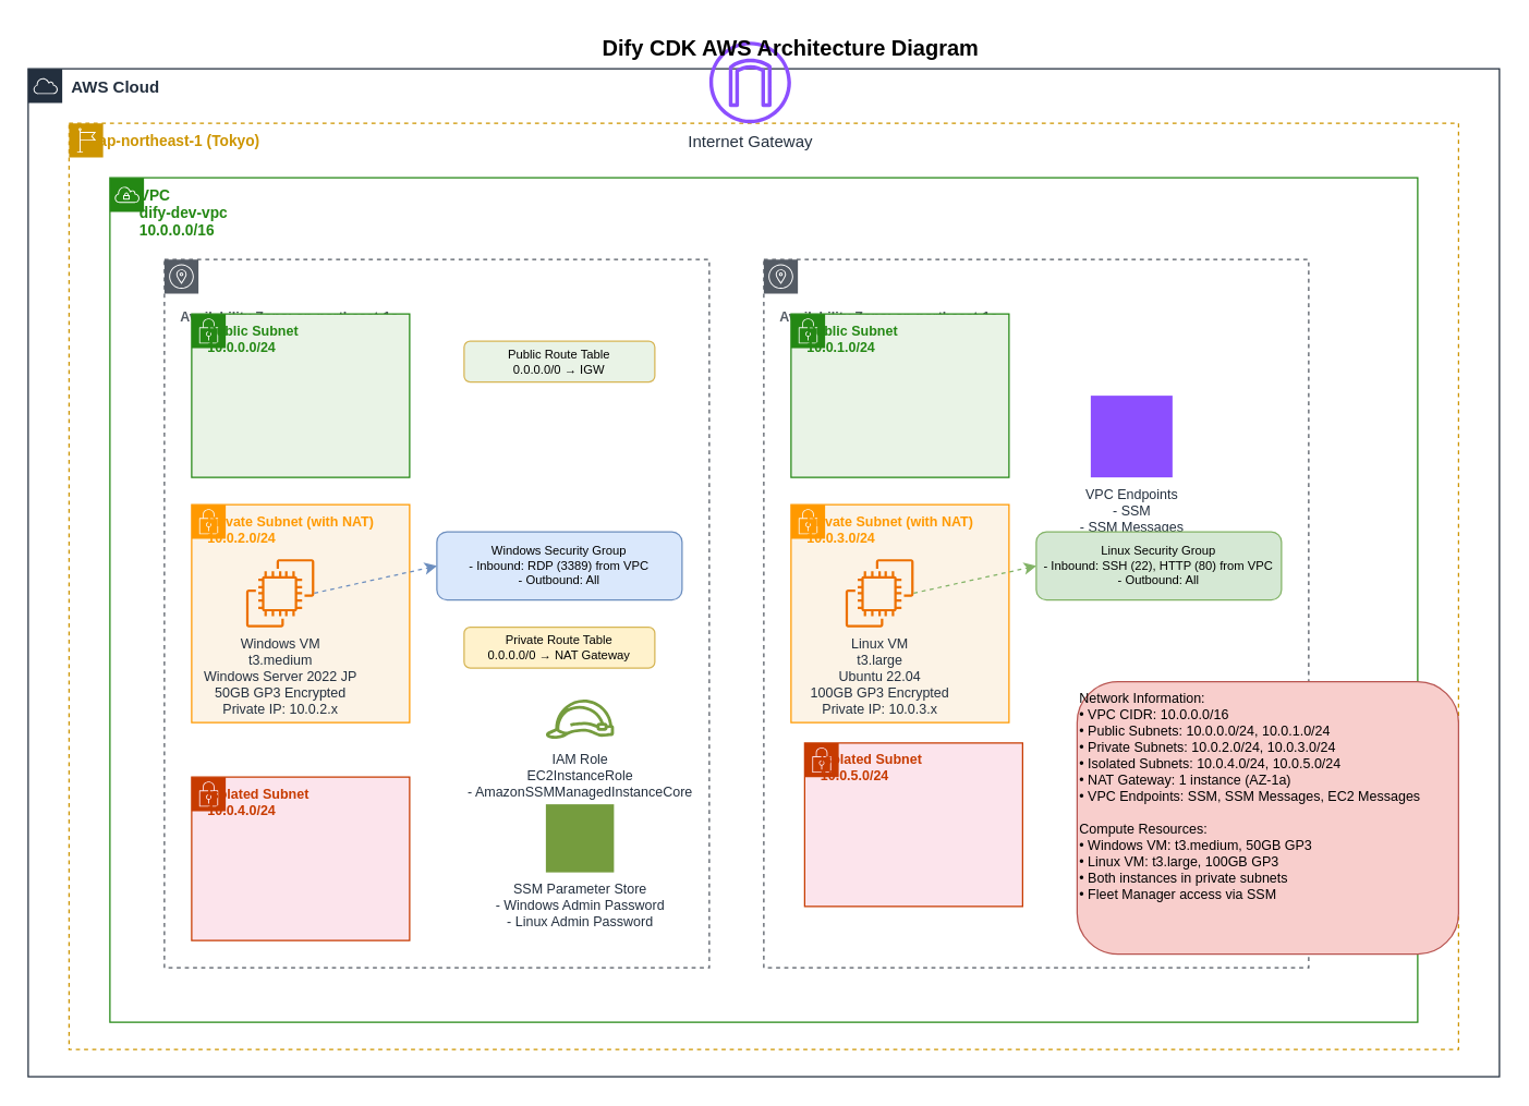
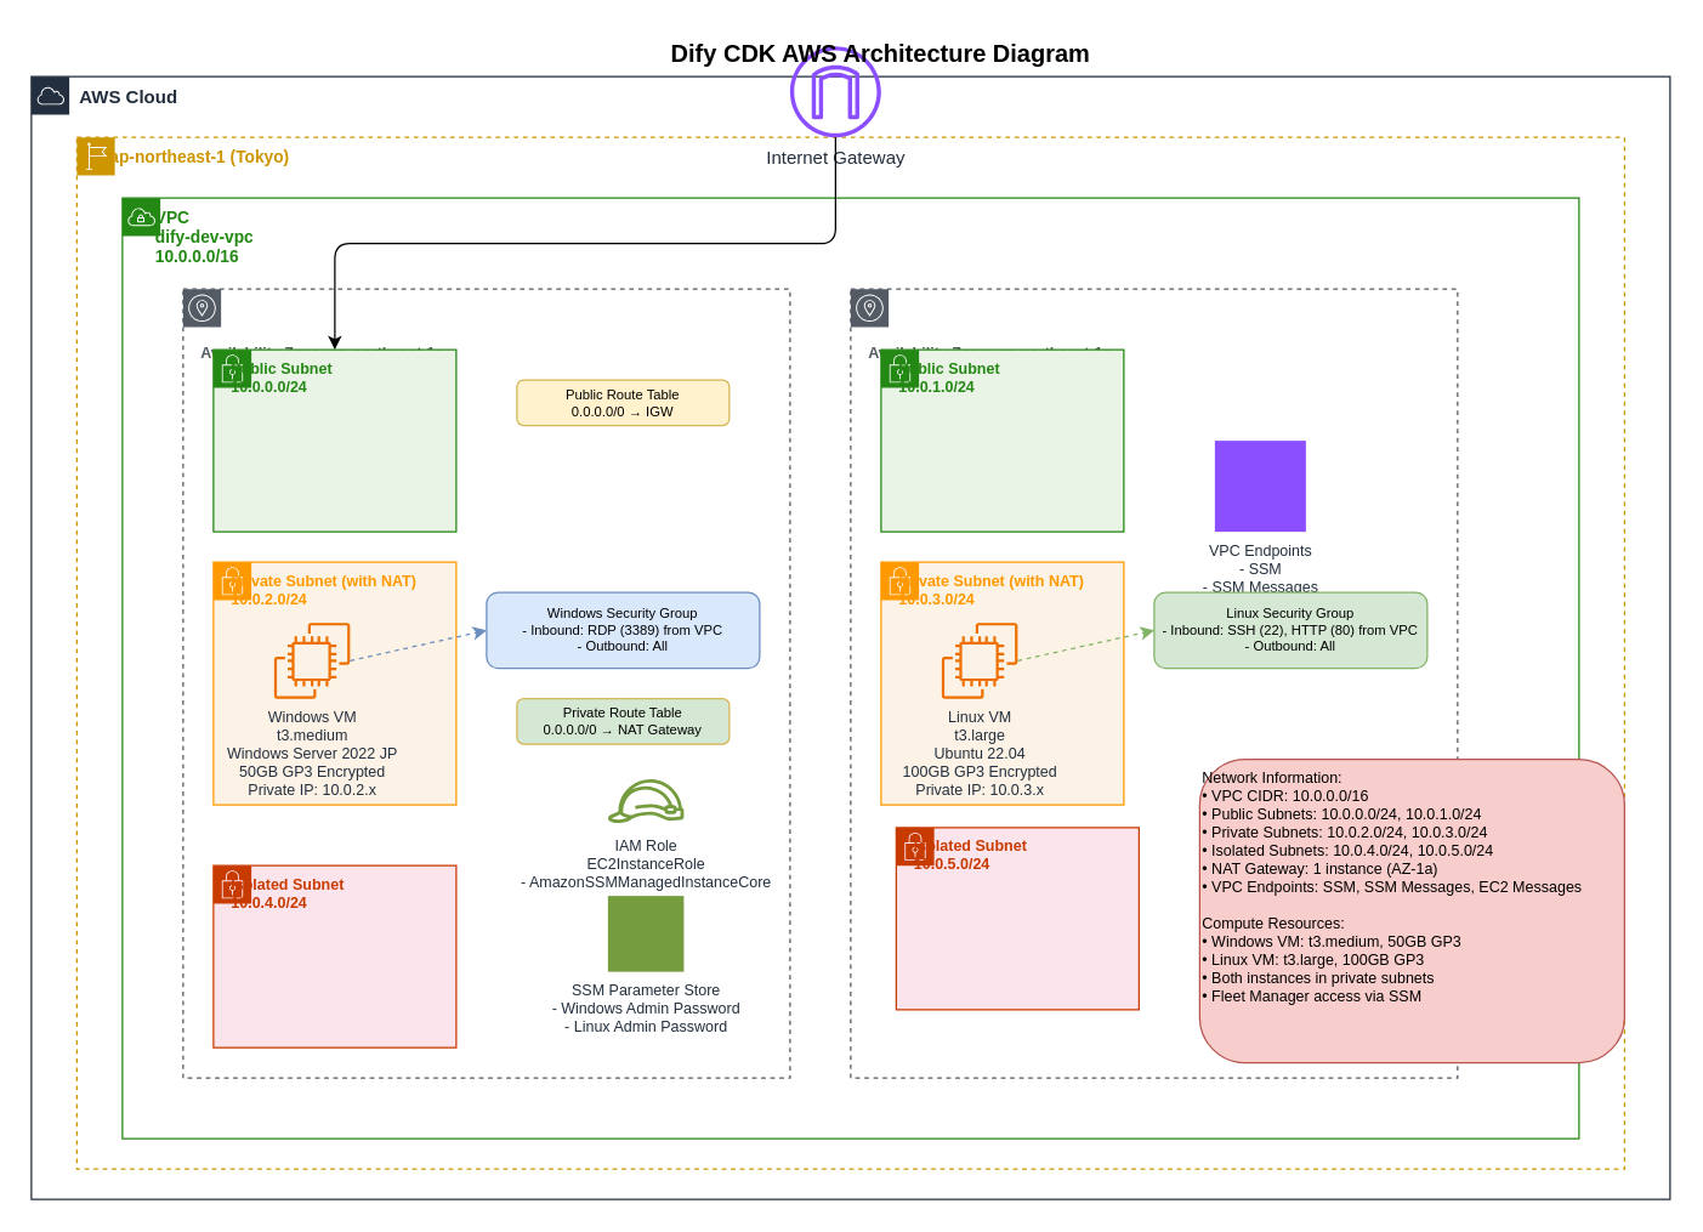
  <mxCell id="0" />
  <mxCell id="1" parent="0" />
  <mxCell id="2" value="AWS Cloud" style="sketch=0;outlineConnect=0;gradientColor=none;html=1;whiteSpace=wrap;fontSize=12;fontStyle=1;shape=mxgraph.aws4.group;grIcon=mxgraph.aws4.group_aws_cloud;strokeColor=#232F3E;fillColor=none;verticalAlign=top;align=left;spacingLeft=30;fontColor=#232F3E;dashed=0;" parent="1" vertex="1"><mxGeometry x="20" y="50" width="1080" height="740" as="geometry" /></mxCell>
  <mxCell id="3" value="ap-northeast-1 (Tokyo)" style="sketch=0;outlineConnect=0;gradientColor=none;html=1;whiteSpace=wrap;fontSize=11;fontStyle=1;shape=mxgraph.aws4.group;grIcon=mxgraph.aws4.group_region;strokeColor=#CD9500;fillColor=none;verticalAlign=top;align=left;spacingLeft=20;fontColor=#CD9500;dashed=1;" parent="1" vertex="1"><mxGeometry x="50" y="90" width="1020" height="680" as="geometry" /></mxCell>
  <mxCell id="4" value="VPC&#10;dify-dev-vpc&#10;10.0.0.0/16" style="sketch=0;outlineConnect=0;gradientColor=none;html=1;whiteSpace=wrap;fontSize=11;fontStyle=1;shape=mxgraph.aws4.group;grIcon=mxgraph.aws4.group_vpc;strokeColor=#248814;fillColor=none;verticalAlign=top;align=left;spacingLeft=20;fontColor=#248814;dashed=0;" parent="1" vertex="1"><mxGeometry x="80" y="130" width="960" height="620" as="geometry" /></mxCell>
  <mxCell id="5" value="Internet Gateway" style="sketch=0;outlineConnect=0;fontColor=#232F3E;gradientColor=none;fillColor=#8C4FFF;strokeColor=none;dashed=0;verticalLabelPosition=bottom;verticalAlign=top;align=center;html=1;fontSize=12;fontStyle=0;aspect=fixed;pointerEvents=1;shape=mxgraph.aws4.internet_gateway;" parent="1" vertex="1"><mxGeometry x="520" y="30" width="60" height="60" as="geometry" /></mxCell>
  <mxCell id="6" value="Availability Zone: ap-northeast-1a" style="sketch=0;outlineConnect=0;gradientColor=none;html=1;whiteSpace=wrap;fontSize=10;fontStyle=1;shape=mxgraph.aws4.group;grIcon=mxgraph.aws4.group_availability_zone;strokeColor=#545B64;fillColor=none;verticalAlign=top;spacingTop=30;align=left;spacingLeft=10;fontColor=#545B64;dashed=1;" parent="1" vertex="1"><mxGeometry x="120" y="190" width="400" height="520" as="geometry" /></mxCell>
  <mxCell id="7" value="Availability Zone: ap-northeast-1c" style="sketch=0;outlineConnect=0;gradientColor=none;html=1;whiteSpace=wrap;fontSize=10;fontStyle=1;shape=mxgraph.aws4.group;grIcon=mxgraph.aws4.group_availability_zone;strokeColor=#545B64;fillColor=none;verticalAlign=top;spacingTop=30;align=left;spacingLeft=10;fontColor=#545B64;dashed=1;" parent="1" vertex="1"><mxGeometry x="560" y="190" width="400" height="520" as="geometry" /></mxCell>
  <mxCell id="8" value="Public Subnet&#10;10.0.0.0/24" style="sketch=0;outlineConnect=0;gradientColor=none;html=1;whiteSpace=wrap;fontSize=10;fontStyle=1;shape=mxgraph.aws4.group;grIcon=mxgraph.aws4.group_security_group;strokeColor=#248814;fillColor=#E9F3E6;verticalAlign=top;align=left;spacingLeft=10;fontColor=#248814;dashed=0;" parent="1" vertex="1"><mxGeometry x="140" y="230" width="160" height="120" as="geometry" /></mxCell>
  <mxCell id="9" value="Public Subnet&#10;10.0.1.0/24" style="sketch=0;outlineConnect=0;gradientColor=none;html=1;whiteSpace=wrap;fontSize=10;fontStyle=1;shape=mxgraph.aws4.group;grIcon=mxgraph.aws4.group_security_group;strokeColor=#248814;fillColor=#E9F3E6;verticalAlign=top;align=left;spacingLeft=10;fontColor=#248814;dashed=0;" parent="1" vertex="1"><mxGeometry x="580" y="230" width="160" height="120" as="geometry" /></mxCell>
  <mxCell id="10" value="Private Subnet (with NAT)&#10;10.0.2.0/24" style="sketch=0;outlineConnect=0;gradientColor=none;html=1;whiteSpace=wrap;fontSize=10;fontStyle=1;shape=mxgraph.aws4.group;grIcon=mxgraph.aws4.group_security_group;strokeColor=#FF9900;fillColor=#FCF3E6;verticalAlign=top;align=left;spacingLeft=10;fontColor=#FF9900;dashed=0;" parent="1" vertex="1"><mxGeometry x="140" y="370" width="160" height="160" as="geometry" /></mxCell>
  <mxCell id="11" value="Private Subnet (with NAT)&#10;10.0.3.0/24" style="sketch=0;outlineConnect=0;gradientColor=none;html=1;whiteSpace=wrap;fontSize=10;fontStyle=1;shape=mxgraph.aws4.group;grIcon=mxgraph.aws4.group_security_group;strokeColor=#FF9900;fillColor=#FCF3E6;verticalAlign=top;align=left;spacingLeft=10;fontColor=#FF9900;dashed=0;" parent="1" vertex="1"><mxGeometry x="580" y="370" width="160" height="160" as="geometry" /></mxCell>
  <mxCell id="12" value="Isolated Subnet&#10;10.0.4.0/24" style="sketch=0;outlineConnect=0;gradientColor=none;html=1;whiteSpace=wrap;fontSize=10;fontStyle=1;shape=mxgraph.aws4.group;grIcon=mxgraph.aws4.group_security_group;strokeColor=#C73B00;fillColor=#FCE4EC;verticalAlign=top;align=left;spacingLeft=10;fontColor=#C73B00;dashed=0;" parent="1" vertex="1"><mxGeometry x="140" y="570" width="160" height="120" as="geometry" /></mxCell>
  <mxCell id="13" value="Isolated Subnet&#10;10.0.5.0/24" style="sketch=0;outlineConnect=0;gradientColor=none;html=1;whiteSpace=wrap;fontSize=10;fontStyle=1;shape=mxgraph.aws4.group;grIcon=mxgraph.aws4.group_security_group;strokeColor=#C73B00;fillColor=#FCE4EC;verticalAlign=top;align=left;spacingLeft=10;fontColor=#C73B00;dashed=0;" parent="1" vertex="1"><mxGeometry x="590" y="545" width="160" height="120" as="geometry" /></mxCell>
  <mxCell id="14" value="Windows VM&#10;t3.medium&#10;Windows Server 2022 JP&#10;50GB GP3 Encrypted&#10;Private IP: 10.0.2.x" style="sketch=0;outlineConnect=0;fontColor=#232F3E;gradientColor=none;fillColor=#ED7100;strokeColor=none;dashed=0;verticalLabelPosition=bottom;verticalAlign=top;align=center;html=1;fontSize=10;fontStyle=0;aspect=fixed;pointerEvents=1;shape=mxgraph.aws4.ec2;" parent="1" vertex="1"><mxGeometry x="180" y="410" width="50" height="50" as="geometry" /></mxCell>
  <mxCell id="15" value="Linux VM&#10;t3.large&#10;Ubuntu 22.04&#10;100GB GP3 Encrypted&#10;Private IP: 10.0.3.x" style="sketch=0;outlineConnect=0;fontColor=#232F3E;gradientColor=none;fillColor=#ED7100;strokeColor=none;dashed=0;verticalLabelPosition=bottom;verticalAlign=top;align=center;html=1;fontSize=10;fontStyle=0;aspect=fixed;pointerEvents=1;shape=mxgraph.aws4.ec2;" parent="1" vertex="1"><mxGeometry x="620" y="410" width="50" height="50" as="geometry" /></mxCell>
  <mxCell id="16" value="VPC Endpoints&#10;- SSM&#10;- SSM Messages&#10;- EC2 Messages" style="sketch=0;outlineConnect=0;fontColor=#232F3E;gradientColor=none;fillColor=#8C4FFF;strokeColor=none;dashed=0;verticalLabelPosition=bottom;verticalAlign=top;align=center;html=1;fontSize=10;fontStyle=0;aspect=fixed;pointerEvents=1;shape=mxgraph.aws4.vpc_endpoint;" parent="1" vertex="1"><mxGeometry x="800" y="290" width="60" height="60" as="geometry" /></mxCell>
  <mxCell id="17" value="Windows Security Group&#10;- Inbound: RDP (3389) from VPC&#10;- Outbound: All" style="rounded=1;whiteSpace=wrap;html=1;fillColor=#dae8fc;strokeColor=#6c8ebf;fontSize=9;" parent="1" vertex="1"><mxGeometry x="320" y="390" width="180" height="50" as="geometry" /></mxCell>
  <mxCell id="18" value="Linux Security Group&#10;- Inbound: SSH (22), HTTP (80) from VPC&#10;- Outbound: All" style="rounded=1;whiteSpace=wrap;html=1;fillColor=#d5e8d4;strokeColor=#82b366;fontSize=9;" parent="1" vertex="1"><mxGeometry x="760" y="390" width="180" height="50" as="geometry" /></mxCell>
  <mxCell id="19" value="IAM Role&#10;EC2InstanceRole&#10;- AmazonSSMManagedInstanceCore" style="sketch=0;outlineConnect=0;fontColor=#232F3E;gradientColor=none;fillColor=#759C3E;strokeColor=none;dashed=0;verticalLabelPosition=bottom;verticalAlign=top;align=center;html=1;fontSize=10;fontStyle=0;aspect=fixed;pointerEvents=1;shape=mxgraph.aws4.role;" parent="1" vertex="1"><mxGeometry x="400" y="510" width="50" height="35" as="geometry" /></mxCell>
  <mxCell id="20" value="SSM Parameter Store&#10;- Windows Admin Password&#10;- Linux Admin Password" style="sketch=0;outlineConnect=0;fontColor=#232F3E;gradientColor=none;fillColor=#759C3E;strokeColor=none;dashed=0;verticalLabelPosition=bottom;verticalAlign=top;align=center;html=1;fontSize=10;fontStyle=0;aspect=fixed;pointerEvents=1;shape=mxgraph.aws4.systems_manager_parameter_store;" parent="1" vertex="1"><mxGeometry x="400" y="590" width="50" height="50" as="geometry" /></mxCell>
- <mxCell id="21" value="Public Route Table&#10;0.0.0.0/0 → IGW" style="rounded=1;whiteSpace=wrap;html=1;fillColor=#e9f3e6;strokeColor=#d6b656;fontSize=9;" parent="1" vertex="1"><mxGeometry x="340" y="250" width="140" height="30" as="geometry" /></mxCell>
- <mxCell id="22" value="Private Route Table&#10;0.0.0.0/0 → NAT Gateway" style="rounded=1;whiteSpace=wrap;html=1;fillColor=#fff2cc;strokeColor=#d6b656;fontSize=9;" parent="1" vertex="1"><mxGeometry x="340" y="460" width="140" height="30" as="geometry" /></mxCell>
+ <mxCell id="21" value="Public Route Table&#10;0.0.0.0/0 → IGW" style="rounded=1;whiteSpace=wrap;html=1;fillColor=#fff2cc;strokeColor=#d6b656;fontSize=9;" parent="1" vertex="1"><mxGeometry x="340" y="250" width="140" height="30" as="geometry" /></mxCell>
+ <mxCell id="22" value="Private Route Table&#10;0.0.0.0/0 → NAT Gateway" style="rounded=1;whiteSpace=wrap;html=1;fillColor=#d5e8d4;strokeColor=#d6b656;fontSize=9;" parent="1" vertex="1"><mxGeometry x="340" y="460" width="140" height="30" as="geometry" /></mxCell>
+ <mxCell id="23" style="endArrow=classic;html=1;exitX=0.5;exitY=1;exitDx=0;exitDy=0;entryX=0.5;entryY=0;entryDx=0;entryDy=0;strokeColor=#000000;" parent="1" source="5" target="8" edge="1"><mxGeometry width="50" height="50" relative="1" as="geometry"><mxPoint x="550" y="100" as="sourcePoint" /><mxPoint x="220" y="230" as="targetPoint" /><Array as="points"><mxPoint x="550" y="160" /><mxPoint x="220" y="160" /></Array></mxGeometry></mxCell>
  <mxCell id="24" style="endArrow=classic;html=1;exitX=1;exitY=0.5;exitDx=0;exitDy=0;entryX=0;entryY=0.5;entryDx=0;entryDy=0;strokeColor=#6c8ebf;dashed=1;" parent="1" source="14" target="17" edge="1"><mxGeometry width="50" height="50" relative="1" as="geometry"><mxPoint x="230" y="430" as="sourcePoint" /><mxPoint x="320" y="415" as="targetPoint" /></mxGeometry></mxCell>
  <mxCell id="25" style="endArrow=classic;html=1;exitX=1;exitY=0.5;exitDx=0;exitDy=0;entryX=0;entryY=0.5;entryDx=0;entryDy=0;strokeColor=#82b366;dashed=1;" parent="1" source="15" target="18" edge="1"><mxGeometry width="50" height="50" relative="1" as="geometry"><mxPoint x="670" y="430" as="sourcePoint" /><mxPoint x="760" y="415" as="targetPoint" /></mxGeometry></mxCell>
  <mxCell id="26" value="Dify CDK AWS Architecture Diagram" style="text;html=1;strokeColor=none;fillColor=none;align=center;verticalAlign=middle;whiteSpace=wrap;rounded=0;fontSize=16;fontStyle=1;" parent="1" vertex="1"><mxGeometry x="430" y="20" width="300" height="30" as="geometry" /></mxCell>
  <mxCell id="27" value="Network Information:&#10;• VPC CIDR: 10.0.0.0/16&#10;• Public Subnets: 10.0.0.0/24, 10.0.1.0/24&#10;• Private Subnets: 10.0.2.0/24, 10.0.3.0/24&#10;• Isolated Subnets: 10.0.4.0/24, 10.0.5.0/24&#10;• NAT Gateway: 1 instance (AZ-1a)&#10;• VPC Endpoints: SSM, SSM Messages, EC2 Messages&#10;&#10;Compute Resources:&#10;• Windows VM: t3.medium, 50GB GP3&#10;• Linux VM: t3.large, 100GB GP3&#10;• Both instances in private subnets&#10;• Fleet Manager access via SSM" style="rounded=1;whiteSpace=wrap;html=1;fillColor=#f8cecc;strokeColor=#b85450;fontSize=10;align=left;verticalAlign=top;" parent="1" vertex="1"><mxGeometry x="790" y="500" width="280" height="200" as="geometry" /></mxCell>
